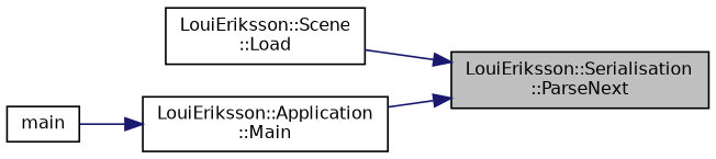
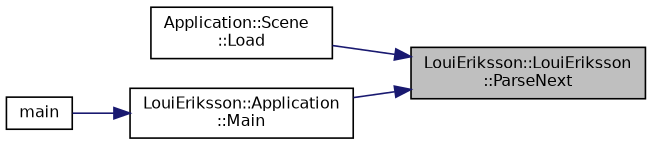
  digraph {
    rankdir=RL
    node [color=black fillcolor=white fontname=Helvetica fontsize=10 shape=record style=filled]
    edge [color=midnightblue dir=back fontname=Helvetica fontsize=10 labelfontname=Helvetica labelfontsize=10 style=solid]
-   n1 [fillcolor=grey75 fontcolor=black height=0.2 label="LouiEriksson::Serialisation\l::ParseNext" width=0.4]
-   n2 [height=0.2 label="LouiEriksson::Scene\l::Load" width=0.4]
+   n1 [fillcolor=grey75 fontcolor=black height=0.2 label="LouiEriksson::LouiEriksson\l::ParseNext" width=0.4]
+   n2 [height=0.2 label="Application::Scene\l::Load" width=0.4]
    n3 [height=0.2 label="LouiEriksson::Application\l::Main" width=0.4]
    n4 [height=0.2 label=main width=0.4]
    n1 -> n2
    n1 -> n3
    n3 -> n4
  }
